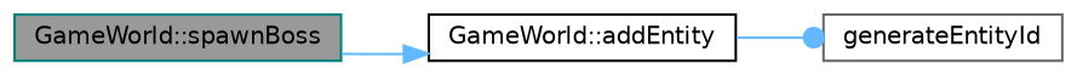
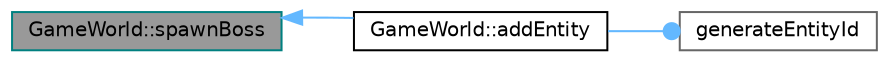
  digraph {
    rankdir=LR
    node [fillcolor=white fontname=Helvetica fontsize=10 shape=box style=filled]
    edge [color=steelblue1 fontname=Helvetica fontsize=10 labelfontname=Helvetica labelfontsize=10 style=solid]
    n1 [color=teal fillcolor=grey60 fontcolor=black height=0.2 label="GameWorld::spawnBoss" width=0.4]
    n2 [color=black height=0.2 label="GameWorld::addEntity" width=0.4]
    n3 [color=gray40 height=0.2 label=generateEntityId width=0.4]
-   n1 -> n2 [arrowhead=normal]
+   n2 -> n1 [arrowhead=normal]
    n2 -> n3 [arrowhead=dot]
  }
